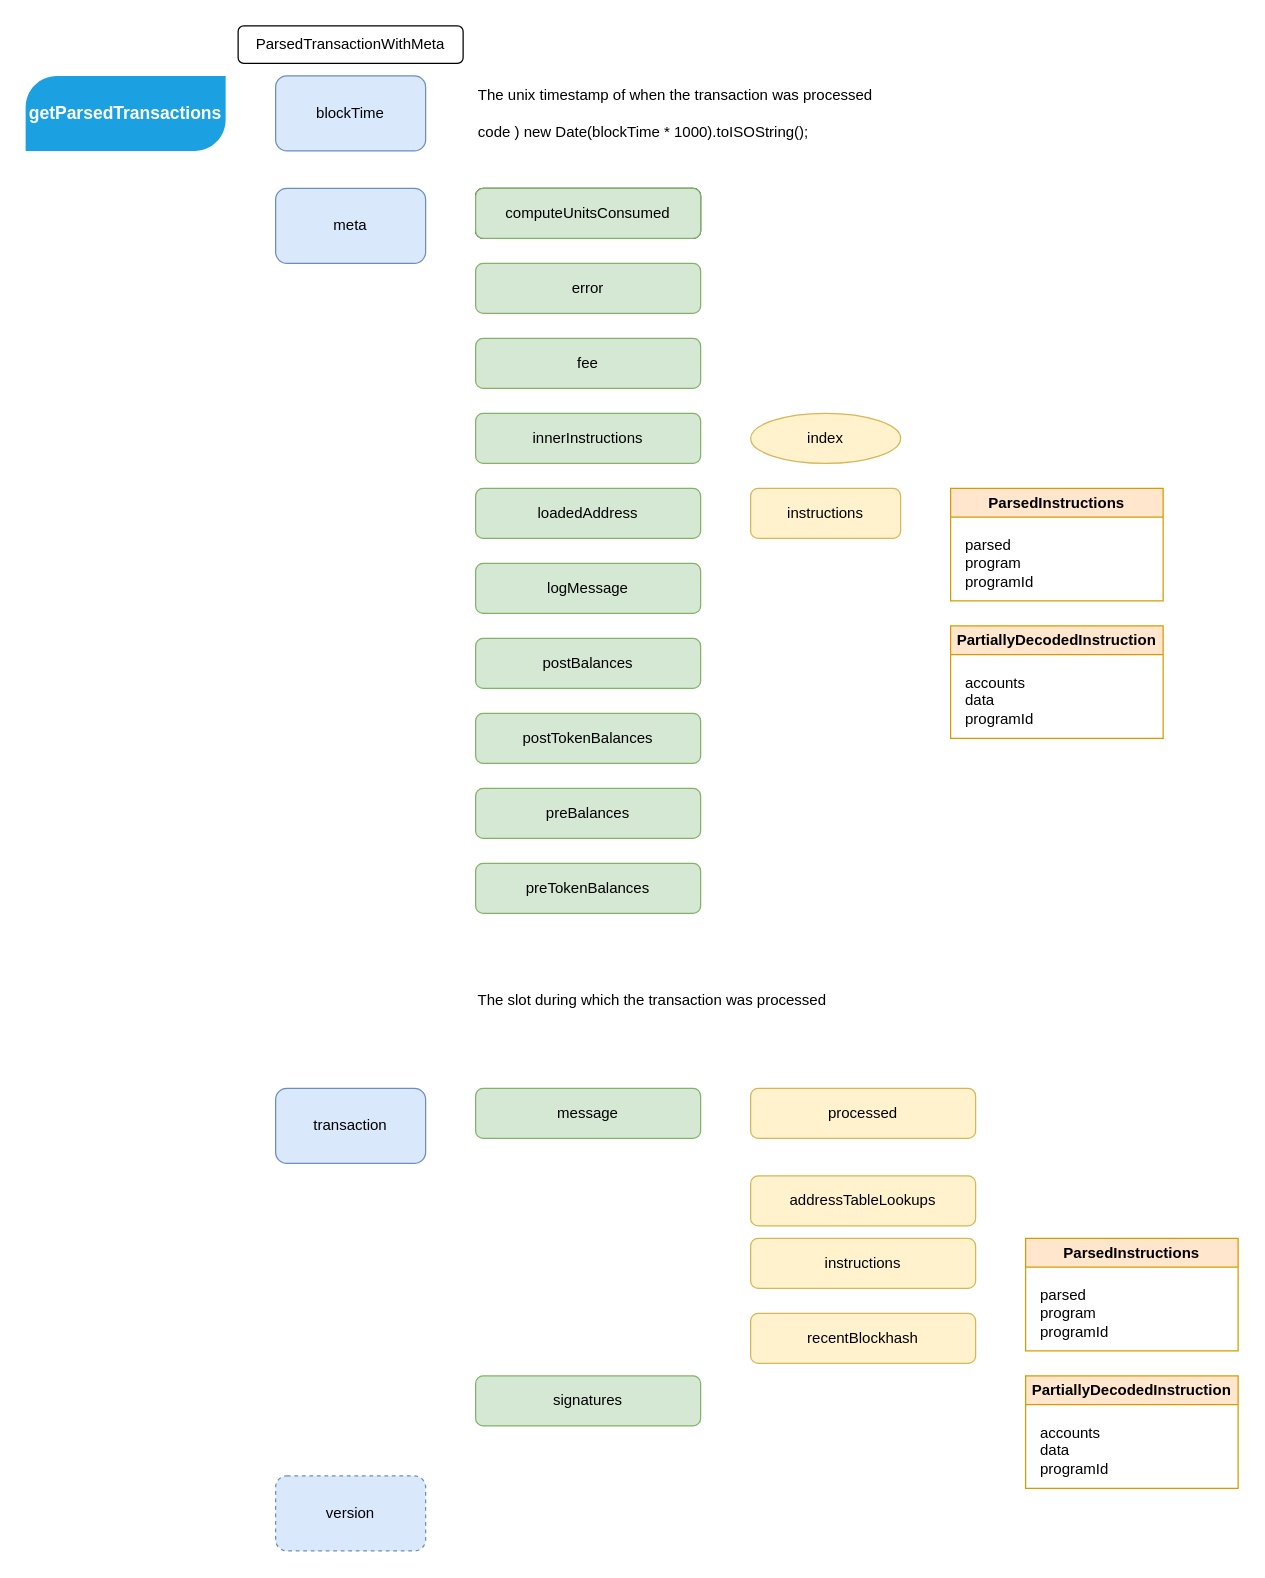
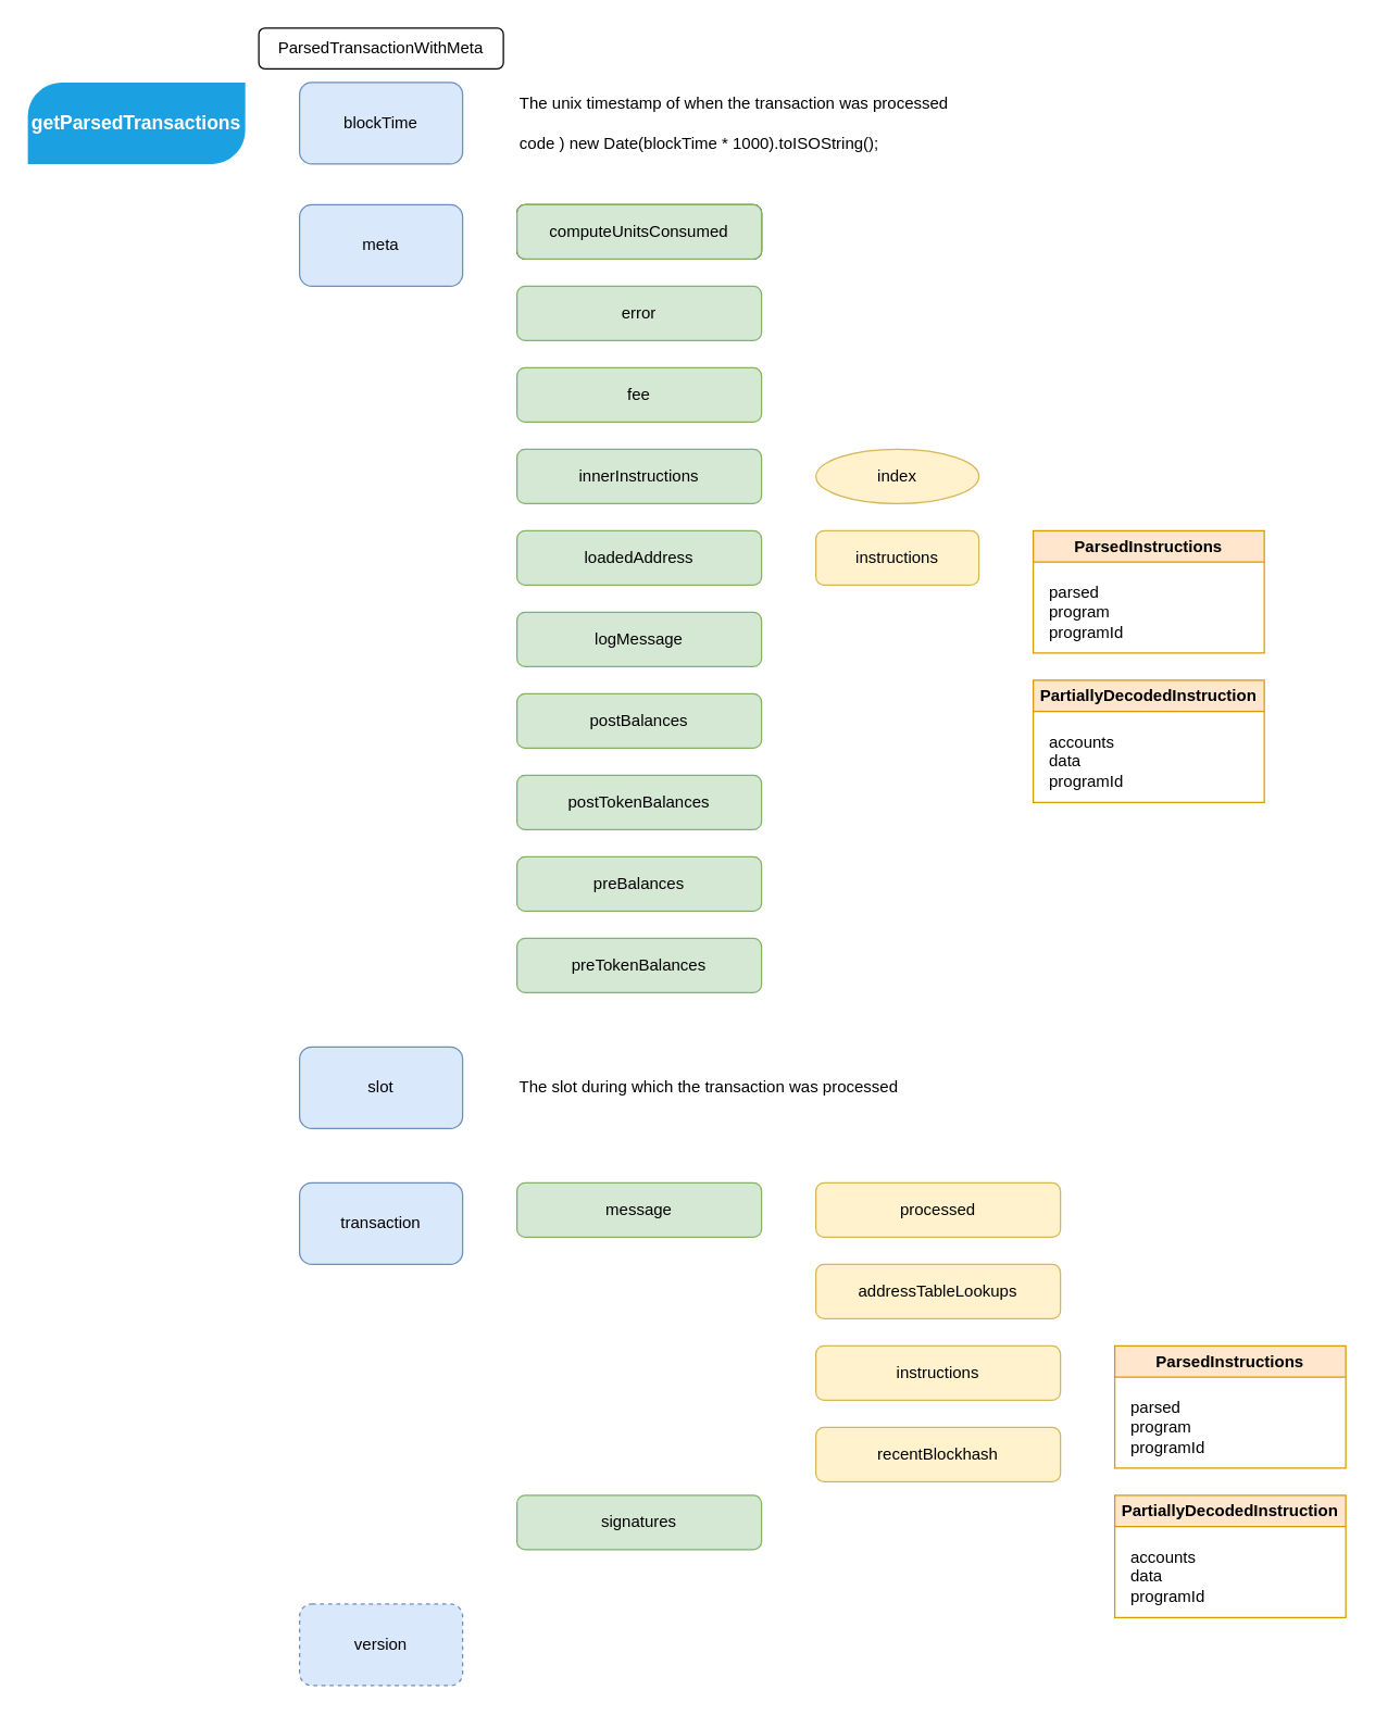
  <mxCell id="0" />
  <mxCell id="1" parent="0" />
  <mxCell id="2" value="ParsedTransactionWithMeta" style="whiteSpace=wrap;html=1;rounded=1;" vertex="1" parent="1"><mxGeometry x="190" y="20" width="180" height="30" as="geometry" /></mxCell>
  <mxCell id="3" value="blockTime" style="rounded=1;whiteSpace=wrap;html=1;fillColor=#dae8fc;strokeColor=#6c8ebf;" vertex="1" parent="1"><mxGeometry x="220" y="60" width="120" height="60" as="geometry" /></mxCell>
  <mxCell id="4" value="meta&lt;br&gt;" style="rounded=1;whiteSpace=wrap;html=1;fillColor=#dae8fc;strokeColor=#6c8ebf;" vertex="1" parent="1"><mxGeometry x="220" y="150" width="120" height="60" as="geometry" /></mxCell>
+ <mxCell id="5" value="slot" style="rounded=1;whiteSpace=wrap;html=1;fillColor=#dae8fc;strokeColor=#6c8ebf;" vertex="1" parent="1"><mxGeometry x="220" y="770" width="120" height="60" as="geometry" /></mxCell>
  <mxCell id="6" value="transaction" style="rounded=1;whiteSpace=wrap;html=1;fillColor=#dae8fc;strokeColor=#6c8ebf;" vertex="1" parent="1"><mxGeometry x="220" y="870" width="120" height="60" as="geometry" /></mxCell>
  <mxCell id="7" value="version" style="rounded=1;whiteSpace=wrap;html=1;fillColor=#dae8fc;strokeColor=#6c8ebf;dashed=1;" vertex="1" parent="1"><mxGeometry x="220" y="1180" width="120" height="60" as="geometry" /></mxCell>
  <mxCell id="8" value="The unix timestamp of when the transaction was processed&lt;br&gt;&lt;br&gt;&lt;div style=&quot;text-align: left;&quot;&gt;&lt;span style=&quot;background-color: initial;&quot;&gt;code ) new Date(blockTime * 1000).toISOString();&lt;/span&gt;&lt;/div&gt;" style="text;html=1;strokeColor=none;fillColor=none;align=center;verticalAlign=middle;whiteSpace=wrap;rounded=0;" vertex="1" parent="1"><mxGeometry x="380" y="75" width="320" height="30" as="geometry" /></mxCell>
  <mxCell id="9" value="computeUnitsConsumed" style="rounded=1;whiteSpace=wrap;html=1;" vertex="1" parent="1"><mxGeometry x="380" y="150" width="180" height="40" as="geometry" /></mxCell>
  <mxCell id="10" value="computeUnitsConsumed" style="rounded=1;whiteSpace=wrap;html=1;fillColor=#d5e8d4;strokeColor=#82b366;" vertex="1" parent="1"><mxGeometry x="380" y="150" width="180" height="40" as="geometry" /></mxCell>
  <mxCell id="11" value="error" style="rounded=1;whiteSpace=wrap;html=1;fillColor=#d5e8d4;strokeColor=#82b366;" vertex="1" parent="1"><mxGeometry x="380" y="210" width="180" height="40" as="geometry" /></mxCell>
  <mxCell id="12" value="fee" style="rounded=1;whiteSpace=wrap;html=1;fillColor=#d5e8d4;strokeColor=#82b366;" vertex="1" parent="1"><mxGeometry x="380" y="270" width="180" height="40" as="geometry" /></mxCell>
  <mxCell id="13" value="innerInstructions" style="rounded=1;whiteSpace=wrap;html=1;fillColor=#d5e8d4;strokeColor=#82b366;" vertex="1" parent="1"><mxGeometry x="380" y="330" width="180" height="40" as="geometry" /></mxCell>
  <mxCell id="14" value="loadedAddress" style="rounded=1;whiteSpace=wrap;html=1;fillColor=#d5e8d4;strokeColor=#82b366;" vertex="1" parent="1"><mxGeometry x="380" y="390" width="180" height="40" as="geometry" /></mxCell>
  <mxCell id="15" value="logMessage" style="rounded=1;whiteSpace=wrap;html=1;fillColor=#d5e8d4;strokeColor=#82b366;" vertex="1" parent="1"><mxGeometry x="380" y="450" width="180" height="40" as="geometry" /></mxCell>
  <mxCell id="16" value="postBalances" style="rounded=1;whiteSpace=wrap;html=1;fillColor=#d5e8d4;strokeColor=#82b366;" vertex="1" parent="1"><mxGeometry x="380" y="510" width="180" height="40" as="geometry" /></mxCell>
  <mxCell id="17" value="postTokenBalances" style="rounded=1;whiteSpace=wrap;html=1;fillColor=#d5e8d4;strokeColor=#82b366;" vertex="1" parent="1"><mxGeometry x="380" y="570" width="180" height="40" as="geometry" /></mxCell>
  <mxCell id="18" value="preBalances" style="rounded=1;whiteSpace=wrap;html=1;fillColor=#d5e8d4;strokeColor=#82b366;" vertex="1" parent="1"><mxGeometry x="380" y="630" width="180" height="40" as="geometry" /></mxCell>
  <mxCell id="19" value="preTokenBalances" style="rounded=1;whiteSpace=wrap;html=1;fillColor=#d5e8d4;strokeColor=#82b366;" vertex="1" parent="1"><mxGeometry x="380" y="690" width="180" height="40" as="geometry" /></mxCell>
  <mxCell id="20" value="index" style="ellipse;whiteSpace=wrap;html=1;fillColor=#fff2cc;strokeColor=#d6b656;" vertex="1" parent="1"><mxGeometry x="600" y="330" width="120" height="40" as="geometry" /></mxCell>
  <mxCell id="21" value="instructions" style="rounded=1;whiteSpace=wrap;html=1;fillColor=#fff2cc;strokeColor=#d6b656;" vertex="1" parent="1"><mxGeometry x="600" y="390" width="120" height="40" as="geometry" /></mxCell>
  <mxCell id="22" value="ParsedInstructions" style="swimlane;whiteSpace=wrap;html=1;swimlaneLine=1;fillColor=#ffe6cc;strokeColor=#d79b00;" vertex="1" parent="1"><mxGeometry x="760" y="390" width="170" height="90" as="geometry" /></mxCell>
  <mxCell id="23" value="parsed&lt;br&gt;program&lt;br&gt;programId" style="text;html=1;align=left;verticalAlign=middle;resizable=0;points=[];autosize=1;strokeColor=none;fillColor=none;swimlaneLine=1;" vertex="1" parent="22"><mxGeometry x="10" y="30" width="80" height="60" as="geometry" /></mxCell>
  <mxCell id="24" value="PartiallyDecodedInstruction" style="swimlane;whiteSpace=wrap;html=1;swimlaneLine=1;fillColor=#ffe6cc;strokeColor=#d79b00;" vertex="1" parent="1"><mxGeometry x="760" y="500" width="170" height="90" as="geometry" /></mxCell>
  <mxCell id="25" value="accounts&lt;br&gt;data&lt;br&gt;programId" style="text;html=1;align=left;verticalAlign=middle;resizable=0;points=[];autosize=1;strokeColor=none;fillColor=none;swimlaneLine=1;" vertex="1" parent="24"><mxGeometry x="10" y="30" width="80" height="60" as="geometry" /></mxCell>
  <mxCell id="26" value="The slot during which the transaction was processed" style="text;html=1;strokeColor=none;fillColor=none;align=left;verticalAlign=middle;whiteSpace=wrap;rounded=0;" vertex="1" parent="1"><mxGeometry x="380" y="785" width="320" height="30" as="geometry" /></mxCell>
  <mxCell id="27" value="message" style="rounded=1;whiteSpace=wrap;html=1;fillColor=#d5e8d4;strokeColor=#82b366;" vertex="1" parent="1"><mxGeometry x="380" y="870" width="180" height="40" as="geometry" /></mxCell>
  <mxCell id="28" value="signatures" style="rounded=1;whiteSpace=wrap;html=1;fillColor=#d5e8d4;strokeColor=#82b366;" vertex="1" parent="1"><mxGeometry x="380" y="1100" width="180" height="40" as="geometry" /></mxCell>
  <mxCell id="29" value="processed" style="rounded=1;whiteSpace=wrap;html=1;fillColor=#fff2cc;strokeColor=#d6b656;" vertex="1" parent="1"><mxGeometry x="600" y="870" width="180" height="40" as="geometry" /></mxCell>
- <mxCell id="30" value="addressTableLookups" style="rounded=1;whiteSpace=wrap;html=1;fillColor=#fff2cc;strokeColor=#d6b656;" vertex="1" parent="1"><mxGeometry x="600" y="940" width="180" height="40" as="geometry" /></mxCell>
+ <mxCell id="30" value="addressTableLookups" style="rounded=1;whiteSpace=wrap;html=1;fillColor=#fff2cc;strokeColor=#d6b656;" vertex="1" parent="1"><mxGeometry x="600" y="930" width="180" height="40" as="geometry" /></mxCell>
  <mxCell id="31" value="instructions" style="rounded=1;whiteSpace=wrap;html=1;fillColor=#fff2cc;strokeColor=#d6b656;" vertex="1" parent="1"><mxGeometry x="600" y="990" width="180" height="40" as="geometry" /></mxCell>
  <mxCell id="32" value="recentBlockhash" style="rounded=1;whiteSpace=wrap;html=1;fillColor=#fff2cc;strokeColor=#d6b656;" vertex="1" parent="1"><mxGeometry x="600" y="1050" width="180" height="40" as="geometry" /></mxCell>
  <mxCell id="33" value="ParsedInstructions" style="swimlane;whiteSpace=wrap;html=1;swimlaneLine=1;fillColor=#ffe6cc;strokeColor=#d79b00;" vertex="1" parent="1"><mxGeometry x="820" y="990" width="170" height="90" as="geometry" /></mxCell>
  <mxCell id="34" value="parsed&lt;br&gt;program&lt;br&gt;programId" style="text;html=1;align=left;verticalAlign=middle;resizable=0;points=[];autosize=1;strokeColor=none;fillColor=none;swimlaneLine=1;" vertex="1" parent="33"><mxGeometry x="10" y="30" width="80" height="60" as="geometry" /></mxCell>
  <mxCell id="35" value="PartiallyDecodedInstruction" style="swimlane;whiteSpace=wrap;html=1;swimlaneLine=1;fillColor=#ffe6cc;strokeColor=#d79b00;" vertex="1" parent="1"><mxGeometry x="820" y="1100" width="170" height="90" as="geometry" /></mxCell>
  <mxCell id="36" value="accounts&lt;br&gt;data&lt;br&gt;programId" style="text;html=1;align=left;verticalAlign=middle;resizable=0;points=[];autosize=1;strokeColor=none;fillColor=none;swimlaneLine=1;" vertex="1" parent="35"><mxGeometry x="10" y="30" width="80" height="60" as="geometry" /></mxCell>
  <mxCell id="37" value="" style="verticalLabelPosition=bottom;verticalAlign=top;html=1;shape=mxgraph.basic.diag_round_rect;dx=12.5;whiteSpace=wrap;fillColor=#1ba1e2;fontColor=#ffffff;strokeColor=none;fontStyle=1;fontSize=13;" vertex="1" parent="1"><mxGeometry x="20" y="60" width="160" height="60" as="geometry" /></mxCell>
  <mxCell id="38" value="getParsedTransactions" style="text;html=1;strokeColor=none;fillColor=none;align=center;verticalAlign=middle;whiteSpace=wrap;rounded=0;fontStyle=1;fontSize=14;fontColor=#FFFFFF;" vertex="1" parent="1"><mxGeometry x="45" y="75" width="110" height="30" as="geometry" /></mxCell>
